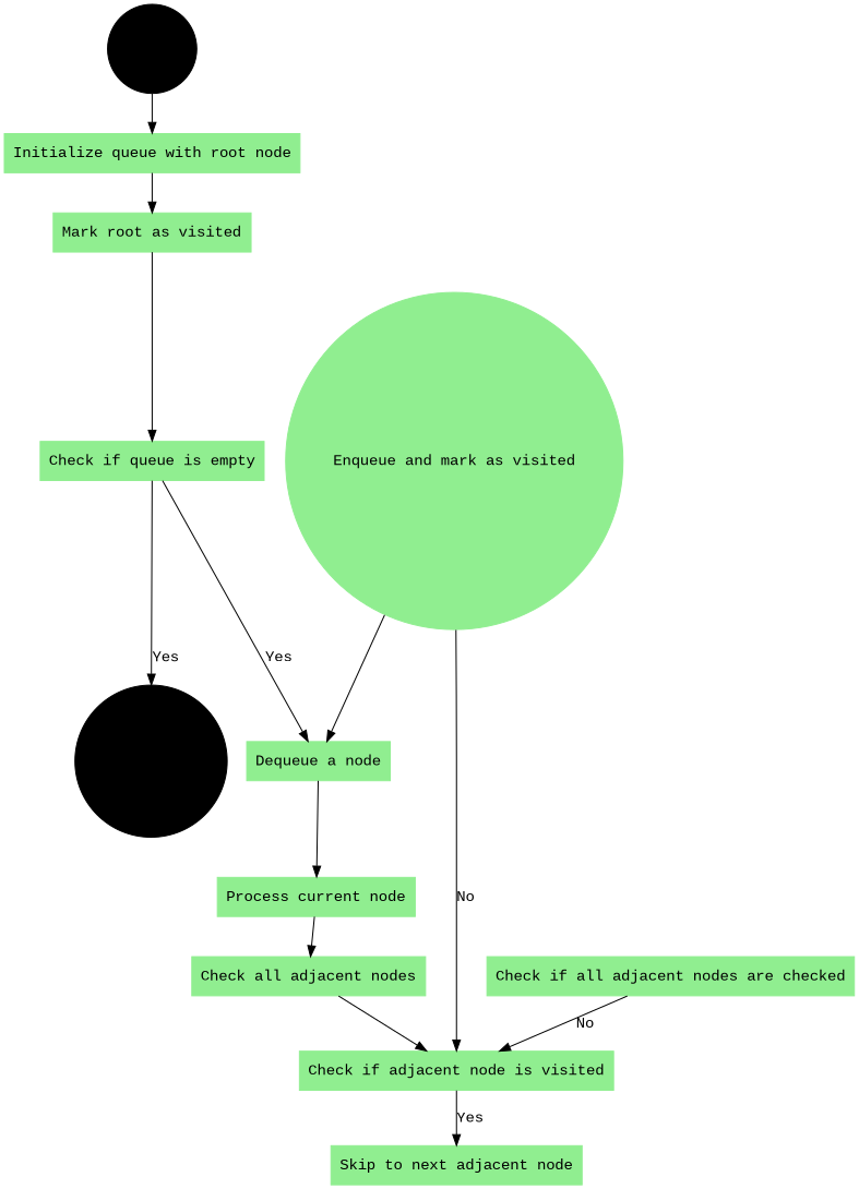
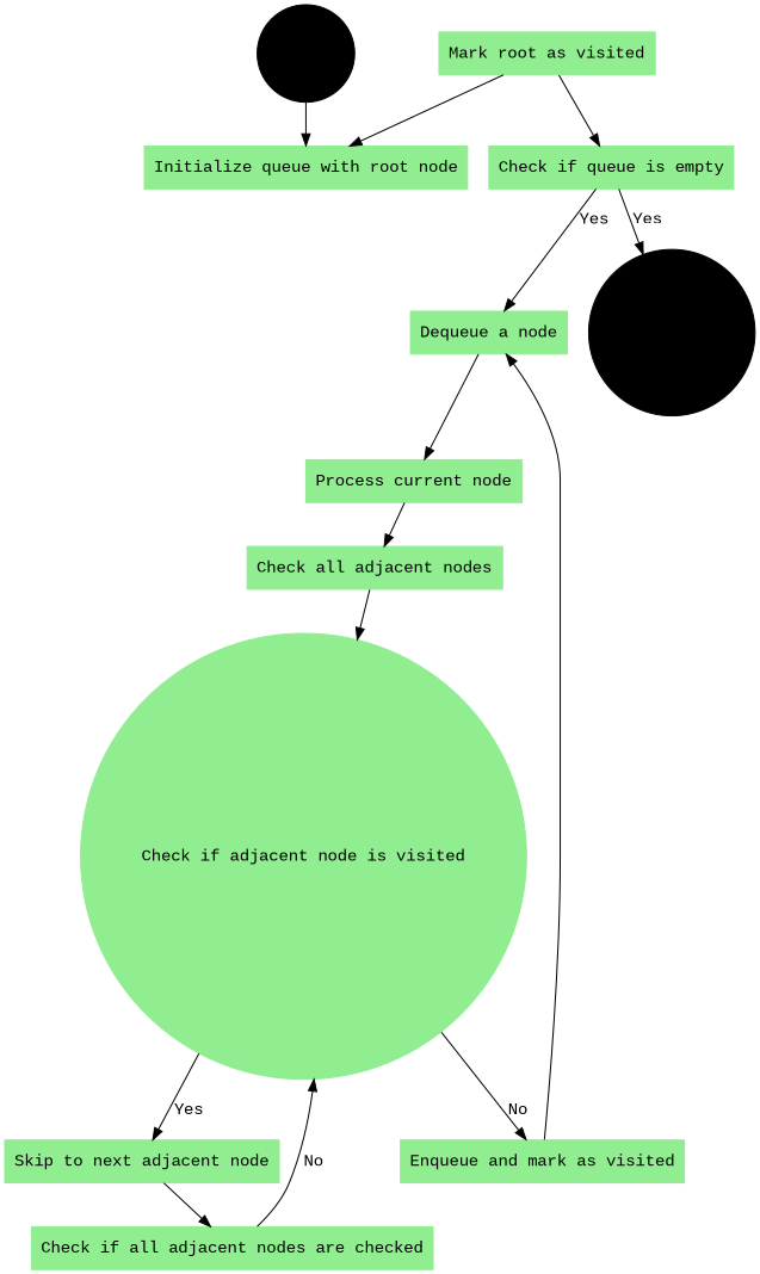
  digraph {
    fontname="Liberation Mono"
    node [color=lightgreen fontname="Liberation Mono" shape=box style=filled]
    edge [fontname="Liberation Mono"]
    Start [color=black shape=circle width=.15]
    "Initialize queue with root node"
    "Mark root as visited"
    "Check if queue is empty"
    "Dequeue a node"
    "End Search" [color=black shape=circle width=.15]
    "Process current node"
    "Check all adjacent nodes"
-   "Check if adjacent node is visited"
-   "Enqueue and mark as visited" [shape=circle]
+   "Check if adjacent node is visited" [shape=circle]
+   "Enqueue and mark as visited"
    "Skip to next adjacent node"
    "Check if all adjacent nodes are checked"
    Start -> "Initialize queue with root node"
-   "Initialize queue with root node" -> "Mark root as visited"
+   "Mark root as visited" -> "Initialize queue with root node"
    "Mark root as visited" -> "Check if queue is empty"
    "Check if queue is empty" -> "Dequeue a node" [label=Yes]
    "Check if queue is empty" -> "End Search" [label=Yes]
    "Dequeue a node" -> "Process current node"
    "Process current node" -> "Check all adjacent nodes"
    "Check all adjacent nodes" -> "Check if adjacent node is visited"
-   "Enqueue and mark as visited" -> "Check if adjacent node is visited" [label=No]
+   "Check if adjacent node is visited" -> "Enqueue and mark as visited" [label=No]
    "Check if adjacent node is visited" -> "Skip to next adjacent node" [label=Yes]
    "Enqueue and mark as visited" -> "Dequeue a node"
+   "Skip to next adjacent node" -> "Check if all adjacent nodes are checked"
    "Check if all adjacent nodes are checked" -> "Check if adjacent node is visited" [label=No]
  }
